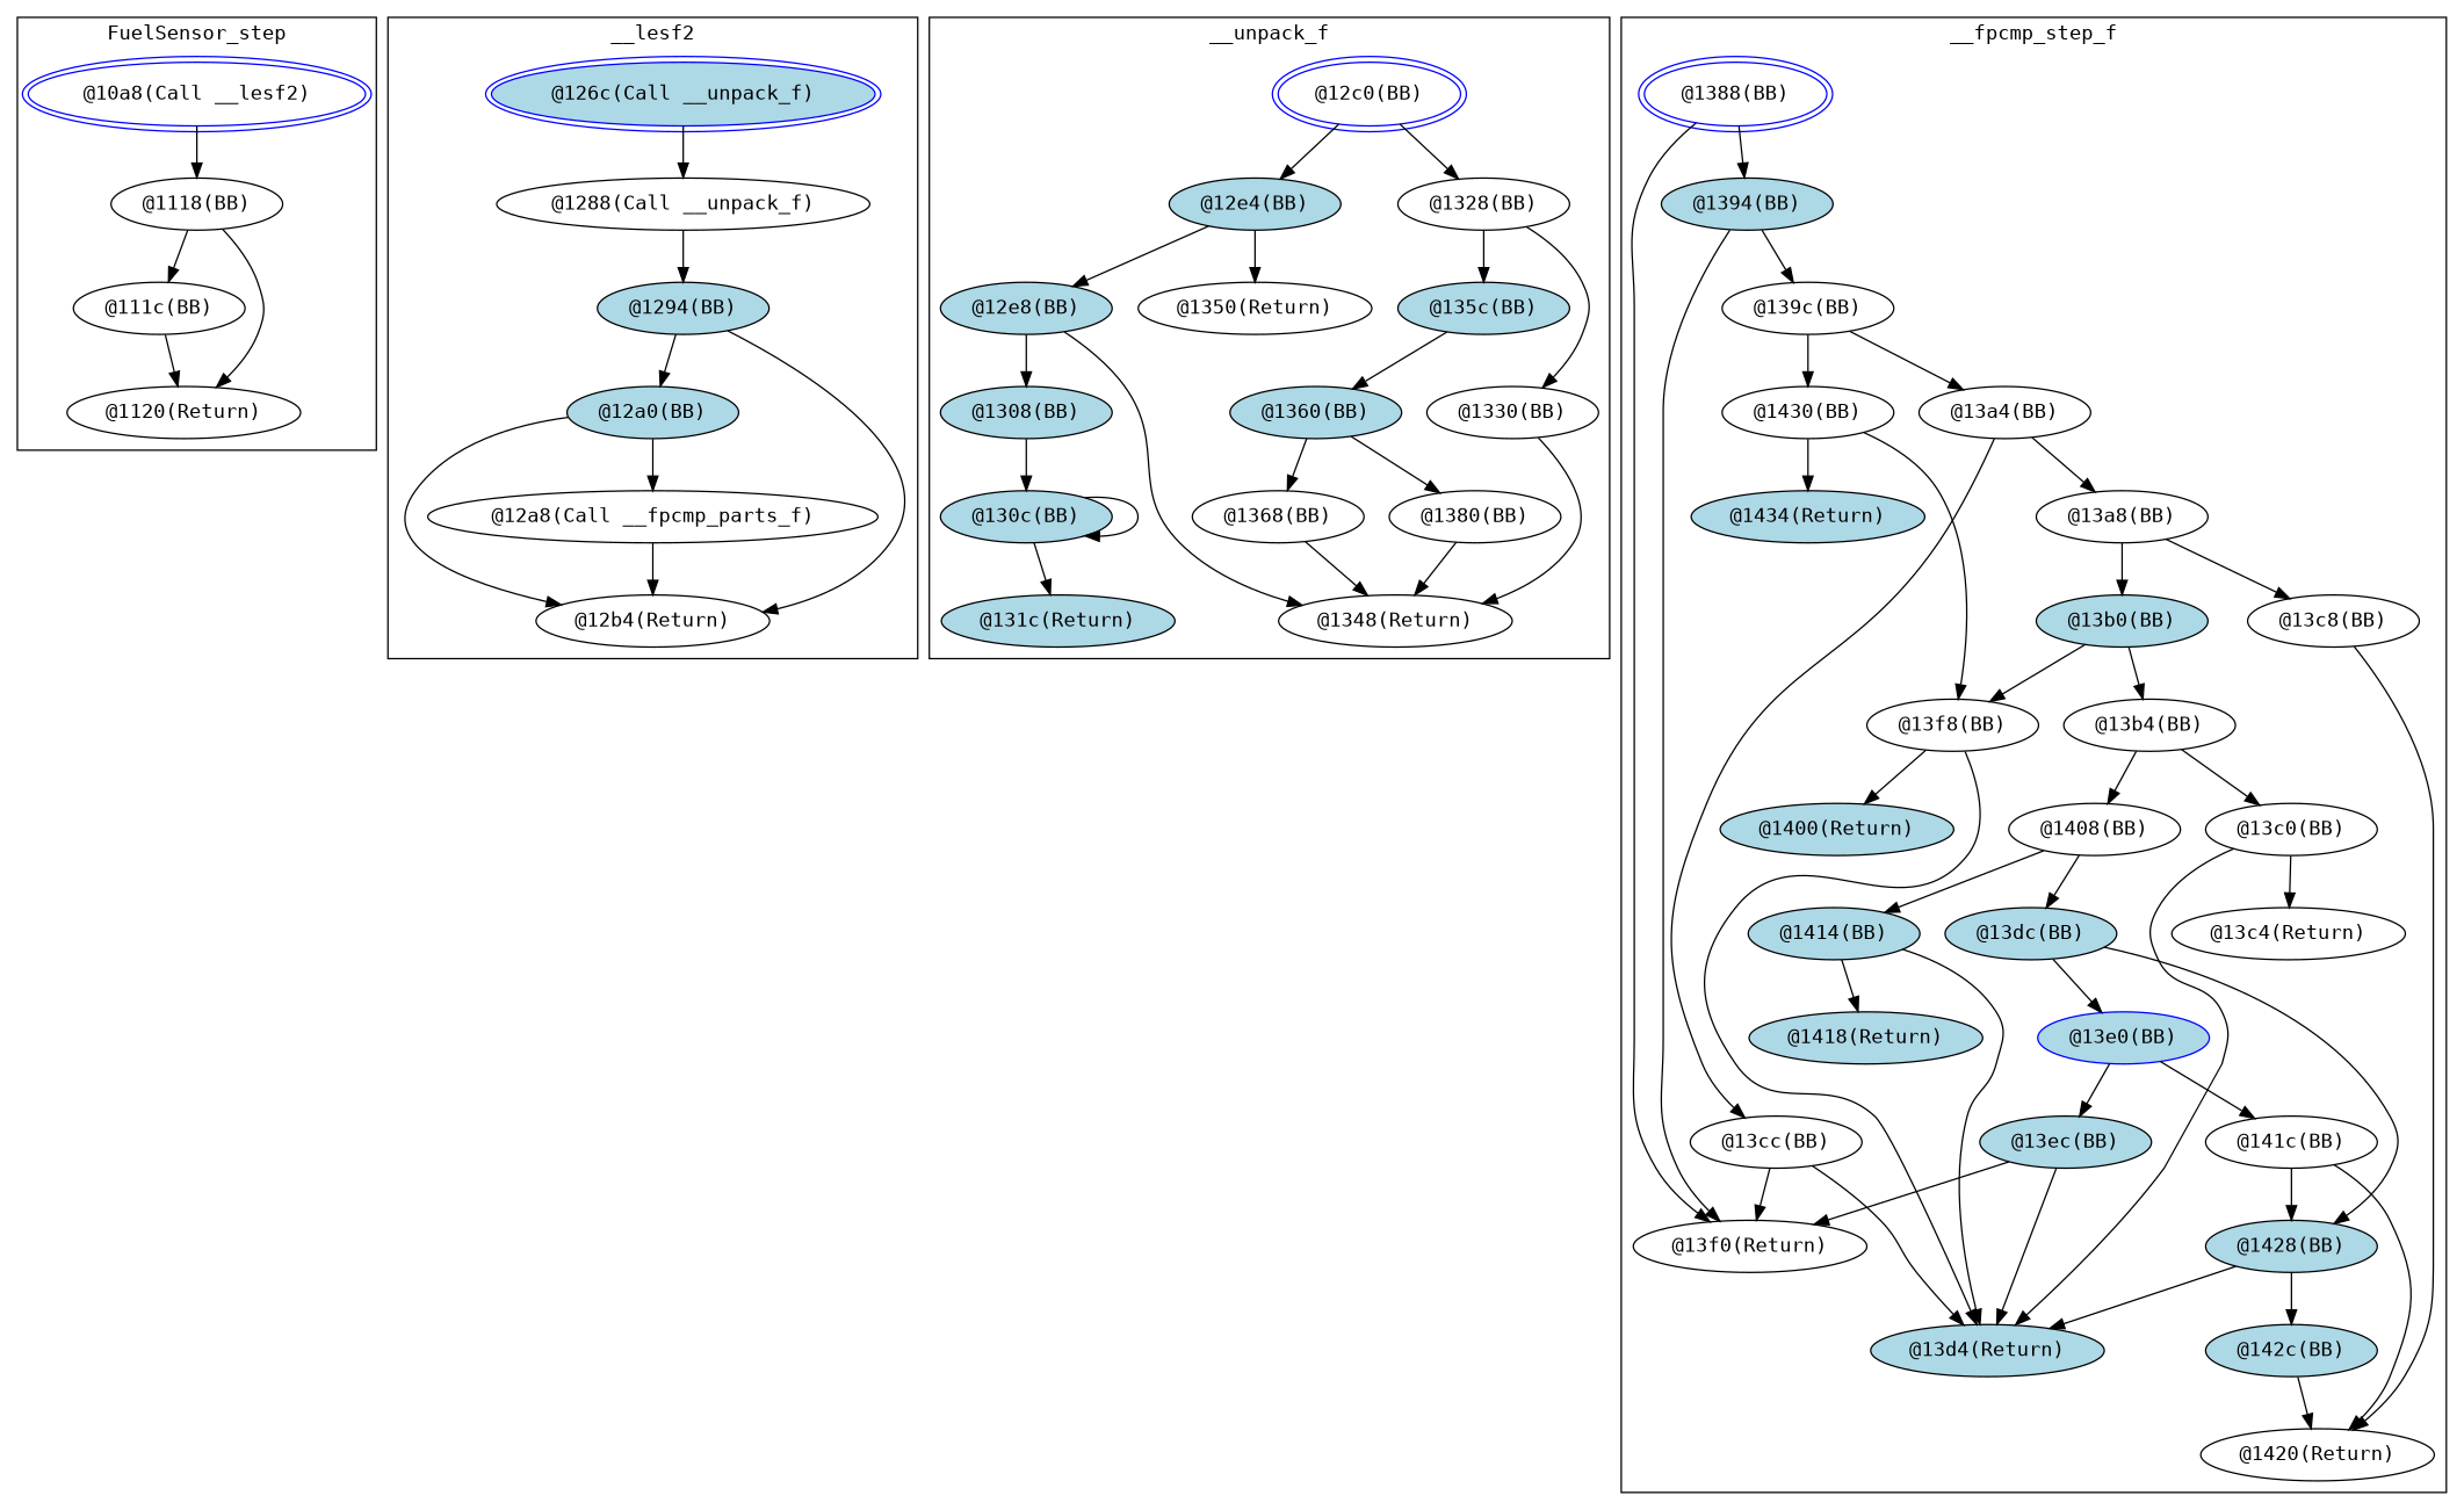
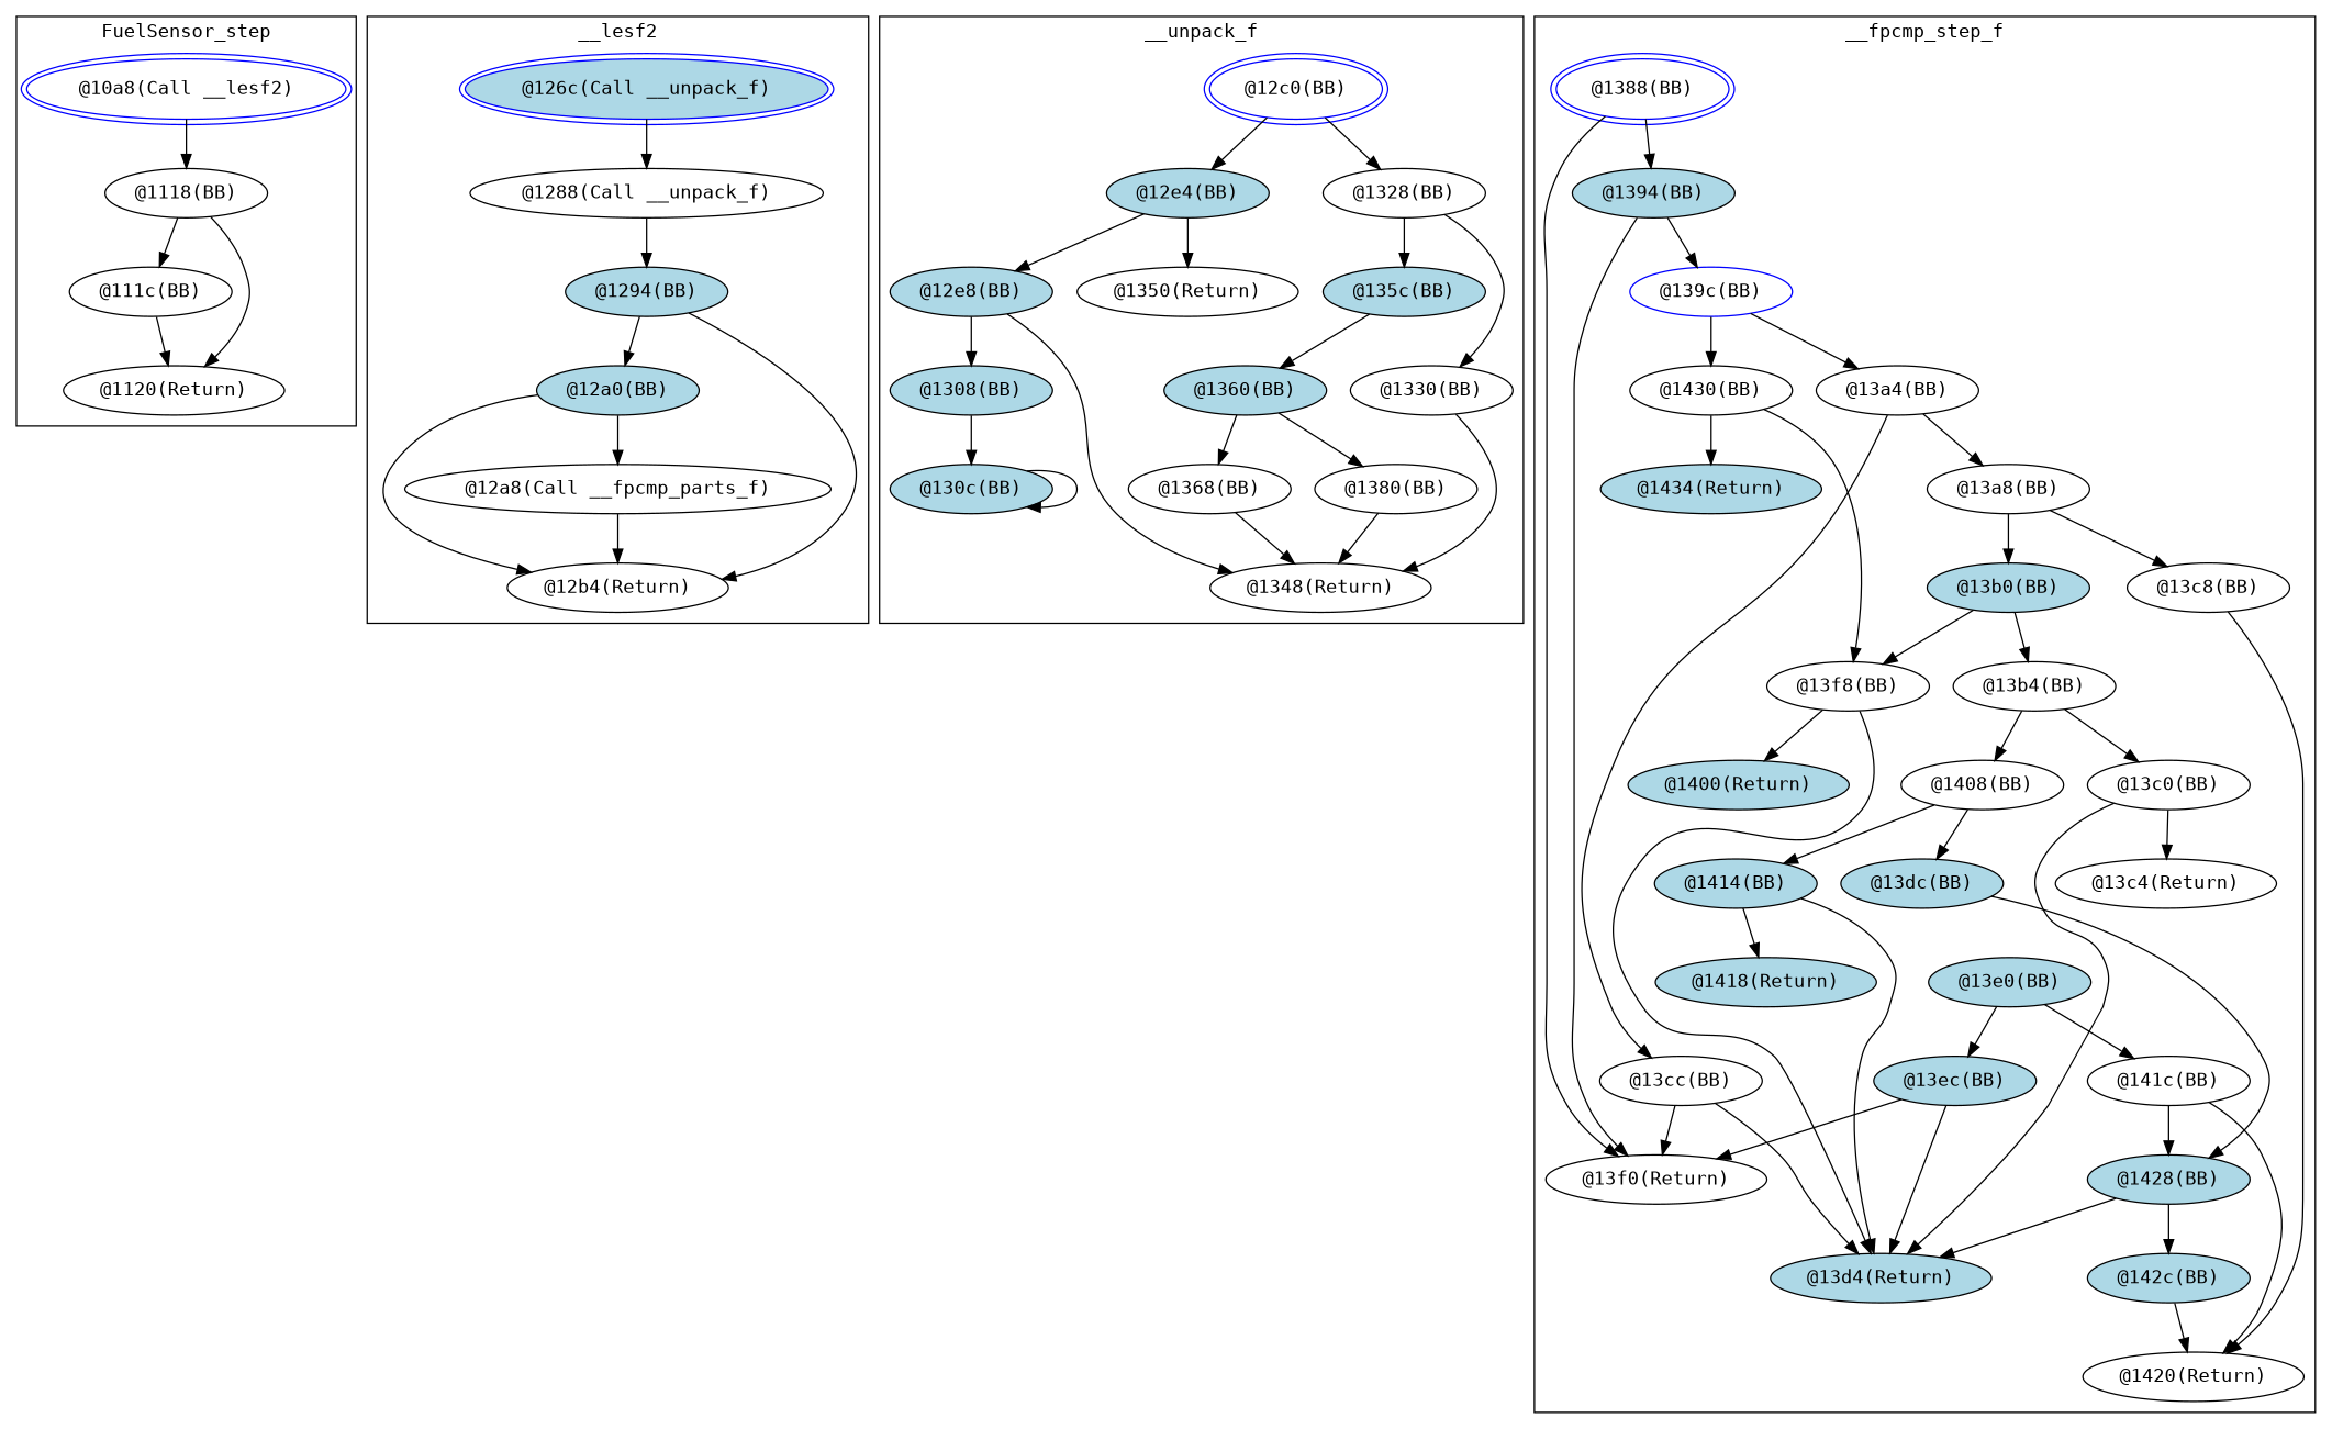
  digraph {
    fontname="DejaVu Sans Mono"
    node [fillcolor=white fontname="DejaVu Sans Mono" style=filled]
    edge [fontname="DejaVu Sans Mono"]
    n1 [color=blue label="@10a8(Call __lesf2)" peripheries=2]
    n2 [label="@1118(BB)"]
    n3 [label="@111c(BB)"]
    n4 [label="@1120(Return)"]
    n5 [color=blue fillcolor=lightblue label="@126c(Call __unpack_f)" peripheries=2]
    n6 [label="@1288(Call __unpack_f)"]
    n7 [fillcolor=lightblue label="@1294(BB)"]
    n8 [fillcolor=lightblue label="@12a0(BB)"]
    n9 [label="@12a8(Call __fpcmp_parts_f)"]
    n10 [label="@12b4(Return)"]
    n11 [color=blue label="@12c0(BB)" peripheries=2]
    n12 [fillcolor=lightblue label="@12e4(BB)"]
    n13 [fillcolor=lightblue label="@12e8(BB)"]
    n14 [fillcolor=lightblue label="@1308(BB)"]
    n15 [fillcolor=lightblue label="@130c(BB)"]
-   n16 [fillcolor=lightblue label="@131c(Return)"]
    n17 [label="@1328(BB)"]
    n18 [label="@1330(BB)"]
    n19 [label="@1348(Return)"]
    n20 [label="@1350(Return)"]
    n21 [fillcolor=lightblue label="@135c(BB)"]
    n22 [fillcolor=lightblue label="@1360(BB)"]
    n23 [label="@1368(BB)"]
    n24 [label="@1380(BB)"]
    n25 [color=blue label="@1388(BB)" peripheries=2]
    n26 [fillcolor=lightblue label="@1394(BB)"]
-   n27 [label="@139c(BB)"]
+   n27 [label="@139c(BB)" color=blue]
    n28 [label="@13a4(BB)"]
    n29 [label="@13a8(BB)"]
    n30 [fillcolor=lightblue label="@13b0(BB)"]
    n31 [label="@13b4(BB)"]
    n32 [label="@13c0(BB)"]
    n33 [label="@13c4(Return)"]
    n34 [label="@13c8(BB)"]
    n35 [label="@13cc(BB)"]
    n36 [fillcolor=lightblue label="@13d4(Return)"]
    n37 [fillcolor=lightblue label="@13dc(BB)"]
-   n38 [fillcolor=lightblue label="@13e0(BB)" color=blue]
+   n38 [fillcolor=lightblue label="@13e0(BB)"]
    n39 [fillcolor=lightblue label="@13ec(BB)"]
    n40 [label="@13f0(Return)"]
    n41 [label="@13f8(BB)"]
    n42 [fillcolor=lightblue label="@1400(Return)"]
    n43 [label="@1408(BB)"]
    n44 [fillcolor=lightblue label="@1414(BB)"]
    n45 [fillcolor=lightblue label="@1418(Return)"]
    n46 [label="@141c(BB)"]
    n47 [label="@1420(Return)"]
    n48 [fillcolor=lightblue label="@1428(BB)"]
    n49 [fillcolor=lightblue label="@142c(BB)"]
    n50 [label="@1430(BB)"]
    n51 [fillcolor=lightblue label="@1434(Return)"]
    subgraph cluster_1 {
      label=FuelSensor_step
      n1
      n2
      n3
      n4
    }
    subgraph cluster_2 {
      label=__lesf2
      n5
      n6
      n7
      n8
      n9
      n10
    }
    subgraph cluster_3 {
      label=__unpack_f
      n11
      n12
      n13
      n14
      n15
-     n16
      n17
      n18
      n19
      n20
      n21
      n22
      n23
      n24
    }
    subgraph cluster_4 {
      label=__fpcmp_step_f
      n25
      n26
      n27
      n28
      n29
      n30
      n31
      n32
      n33
      n34
      n35
      n36
      n37
      n38
      n39
      n40
      n41
      n42
      n43
      n44
      n45
      n46
      n47
      n48
      n49
      n50
      n51
    }
    n1 -> n2
    n2 -> n3
    n2 -> n4
    n3 -> n4
    n5 -> n6
    n6 -> n7
    n7 -> n8
    n7 -> n10
    n8 -> n9
    n8 -> n10
    n9 -> n10
    n11 -> n12
    n11 -> n17
    n12 -> n13
    n12 -> n20
    n13 -> n14
    n13 -> n19
    n14 -> n15
    n15 -> n15
-   n15 -> n16
    n17 -> n18
    n17 -> n21
    n18 -> n19
    n21 -> n22
    n22 -> n23
    n22 -> n24
    n23 -> n19
    n24 -> n19
    n25 -> n26
    n25 -> n40
    n26 -> n27
    n26 -> n40
    n27 -> n28
    n27 -> n50
    n28 -> n29
    n28 -> n35
    n29 -> n30
    n29 -> n34
    n30 -> n31
    n30 -> n41
    n31 -> n32
    n31 -> n43
    n32 -> n33
    n32 -> n36
    n34 -> n47
    n35 -> n36
    n35 -> n40
-   n37 -> n38
    n37 -> n48
    n38 -> n39
    n38 -> n46
    n39 -> n36
    n39 -> n40
    n41 -> n36
    n41 -> n42
    n43 -> n37
    n43 -> n44
    n44 -> n36
    n44 -> n45
    n46 -> n47
    n46 -> n48
    n48 -> n36
    n48 -> n49
    n49 -> n47
    n50 -> n41
    n50 -> n51
  }
